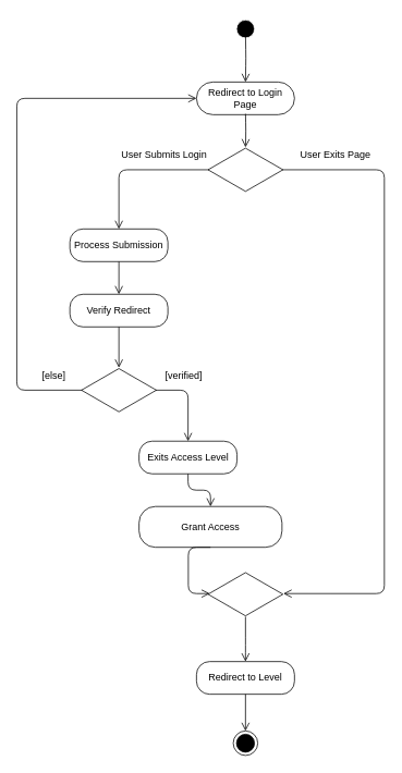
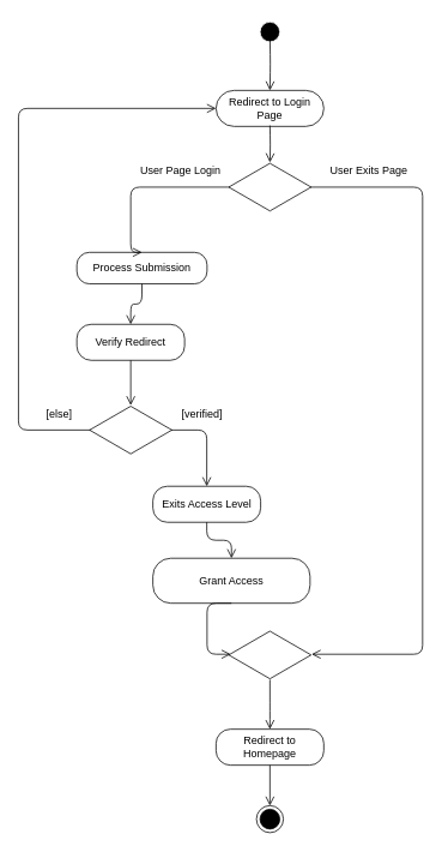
  <mxCell id="0" />
  <mxCell id="1" parent="0" />
  <mxCell id="2" value="" style="ellipse;html=1;shape=startState;fillColor=#000000;strokeColor=#FFFFFF;" vertex="1" parent="1"><mxGeometry x="285" y="20" width="30" height="30" as="geometry" /></mxCell>
- <mxCell id="3" value="Process Submission" style="rounded=1;whiteSpace=wrap;html=1;arcSize=40;" vertex="1" parent="1"><mxGeometry x="84.99" y="280" width="120" height="40" as="geometry" /></mxCell>
+ <mxCell id="3" value="Process Submission" style="rounded=1;whiteSpace=wrap;html=1;arcSize=40;" vertex="1" parent="1"><mxGeometry x="84.99" y="280" width="145" height="35" as="geometry" /></mxCell>
  <mxCell id="4" value="" style="edgeStyle=orthogonalEdgeStyle;html=1;verticalAlign=bottom;endArrow=open;endSize=8;" edge="1" source="3" parent="1" target="5"><mxGeometry relative="1" as="geometry"><mxPoint x="144.99" y="380" as="targetPoint" /></mxGeometry></mxCell>
  <mxCell id="5" value="Verify Redirect" style="rounded=1;whiteSpace=wrap;html=1;arcSize=40;" vertex="1" parent="1"><mxGeometry x="84.99" y="360" width="120" height="40" as="geometry" /></mxCell>
  <mxCell id="6" value="" style="html=1;verticalAlign=bottom;endArrow=open;endSize=8;strokeColor=#000000;" edge="1" source="5" parent="1" target="9"><mxGeometry relative="1" as="geometry"><mxPoint x="144.99" y="470" as="targetPoint" /></mxGeometry></mxCell>
  <mxCell id="7" value="Exits Access Level" style="rounded=1;whiteSpace=wrap;html=1;arcSize=40;" vertex="1" parent="1"><mxGeometry x="169.67" y="540" width="120" height="40" as="geometry" /></mxCell>
  <mxCell id="8" value="" style="edgeStyle=orthogonalEdgeStyle;html=1;verticalAlign=bottom;endArrow=open;endSize=8;" edge="1" source="7" parent="1" target="12"><mxGeometry relative="1" as="geometry"><mxPoint x="219.67" y="640" as="targetPoint" /></mxGeometry></mxCell>
  <mxCell id="9" value="" style="html=1;whiteSpace=wrap;aspect=fixed;shape=isoRectangle;" vertex="1" parent="1"><mxGeometry x="99.16" y="450" width="91.67" height="55" as="geometry" /></mxCell>
  <mxCell id="10" value="[verified]" style="text;html=1;align=center;verticalAlign=middle;resizable=0;points=[];autosize=1;" vertex="1" parent="1"><mxGeometry x="194.16" y="450" width="60" height="20" as="geometry" /></mxCell>
  <mxCell id="11" value="[else]" style="text;html=1;align=center;verticalAlign=middle;resizable=0;points=[];autosize=1;" vertex="1" parent="1"><mxGeometry x="44.99" y="450" width="40" height="20" as="geometry" /></mxCell>
  <mxCell id="12" value="Grant Access" style="rounded=1;whiteSpace=wrap;html=1;arcSize=40;" vertex="1" parent="1"><mxGeometry x="169.67" y="620" width="175" height="50" as="geometry" /></mxCell>
- <mxCell id="13" value="Redirect to Level" style="rounded=1;whiteSpace=wrap;html=1;arcSize=40;" vertex="1" parent="1"><mxGeometry x="239.99" y="810" width="120" height="40" as="geometry" /></mxCell>
+ <mxCell id="13" value="Redirect to Homepage" style="rounded=1;whiteSpace=wrap;html=1;arcSize=40;" vertex="1" parent="1"><mxGeometry x="239.99" y="810" width="120" height="40" as="geometry" /></mxCell>
  <mxCell id="14" value="" style="edgeStyle=orthogonalEdgeStyle;html=1;verticalAlign=bottom;endArrow=open;endSize=8;" edge="1" source="13" parent="1" target="15"><mxGeometry relative="1" as="geometry"><mxPoint x="299.99" y="910" as="targetPoint" /></mxGeometry></mxCell>
  <mxCell id="15" value="" style="ellipse;html=1;shape=endState;fillColor=#000000;" vertex="1" parent="1"><mxGeometry x="284.99" y="895" width="30" height="30" as="geometry" /></mxCell>
  <mxCell id="16" value="Redirect to Login Page" style="rounded=1;whiteSpace=wrap;html=1;arcSize=50;" vertex="1" parent="1"><mxGeometry x="240" y="100" width="120" height="40" as="geometry" /></mxCell>
  <mxCell id="17" value="" style="edgeStyle=orthogonalEdgeStyle;html=1;verticalAlign=bottom;endArrow=open;endSize=8;entryX=0.5;entryY=0;entryDx=0;entryDy=0;entryPerimeter=0;" edge="1" parent="1" target="18"><mxGeometry relative="1" as="geometry"><mxPoint x="300" y="199" as="targetPoint" /><mxPoint x="300" y="139" as="sourcePoint" /></mxGeometry></mxCell>
  <mxCell id="18" value="" style="html=1;whiteSpace=wrap;aspect=fixed;shape=isoRectangle;" vertex="1" parent="1"><mxGeometry x="254.17" y="180" width="91.67" height="55" as="geometry" /></mxCell>
  <mxCell id="19" value="" style="html=1;verticalAlign=bottom;endArrow=open;endSize=8;strokeColor=#000000;exitX=0.009;exitY=0.5;exitDx=0;exitDy=0;exitPerimeter=0;edgeStyle=orthogonalEdgeStyle;entryX=0.5;entryY=0;entryDx=0;entryDy=0;" edge="1" parent="1" source="18" target="3"><mxGeometry relative="1" as="geometry"><mxPoint x="-15.037" y="318.025" as="targetPoint" /><mxPoint x="130" y="240" as="sourcePoint" /><Array as="points"><mxPoint x="145" y="208" /></Array></mxGeometry></mxCell>
- <mxCell id="20" value="User Submits Login" style="text;html=1;align=center;verticalAlign=middle;resizable=0;points=[];autosize=1;" vertex="1" parent="1"><mxGeometry x="140" y="180" width="120" height="20" as="geometry" /></mxCell>
+ <mxCell id="20" value="User Page Login" style="text;html=1;align=center;verticalAlign=middle;resizable=0;points=[];autosize=1;" vertex="1" parent="1"><mxGeometry x="140" y="180" width="120" height="20" as="geometry" /></mxCell>
  <mxCell id="21" value="" style="html=1;verticalAlign=bottom;endArrow=open;endSize=8;strokeColor=#000000;exitX=0.991;exitY=0.5;exitDx=0;exitDy=0;exitPerimeter=0;edgeStyle=orthogonalEdgeStyle;entryX=1.006;entryY=0.485;entryDx=0;entryDy=0;entryPerimeter=0;" edge="1" parent="1" source="18" target="28"><mxGeometry relative="1" as="geometry"><mxPoint x="330" y="755" as="targetPoint" /><mxPoint x="490" y="300" as="sourcePoint" /><Array as="points"><mxPoint x="470" y="207" /><mxPoint x="470" y="727" /></Array></mxGeometry></mxCell>
  <mxCell id="22" value="" style="html=1;verticalAlign=bottom;endArrow=open;endSize=8;strokeColor=#000000;exitX=0.5;exitY=1;exitDx=0;exitDy=0;edgeStyle=orthogonalEdgeStyle;entryX=0.024;entryY=0.485;entryDx=0;entryDy=0;entryPerimeter=0;" edge="1" parent="1" source="12" target="28"><mxGeometry relative="1" as="geometry"><mxPoint x="210" y="760" as="targetPoint" /><mxPoint x="9.99" y="820" as="sourcePoint" /><Array as="points"><mxPoint x="230" y="727" /></Array></mxGeometry></mxCell>
  <mxCell id="23" value="" style="edgeStyle=orthogonalEdgeStyle;html=1;verticalAlign=bottom;endArrow=open;endSize=8;entryX=0.5;entryY=0;entryDx=0;entryDy=0;" edge="1" parent="1" target="13"><mxGeometry relative="1" as="geometry"><mxPoint x="109.99" y="870" as="targetPoint" /><mxPoint x="299.99" y="755" as="sourcePoint" /><Array as="points"><mxPoint x="299.99" y="790" /><mxPoint x="299.99" y="790" /></Array></mxGeometry></mxCell>
  <mxCell id="24" value="" style="edgeStyle=orthogonalEdgeStyle;html=1;verticalAlign=bottom;endArrow=open;endSize=8;entryX=0.5;entryY=0;entryDx=0;entryDy=0;" edge="1" parent="1" target="16"><mxGeometry relative="1" as="geometry"><mxPoint x="440" y="80" as="targetPoint" /><mxPoint x="300" y="40" as="sourcePoint" /></mxGeometry></mxCell>
  <mxCell id="25" value="User Exits Page" style="text;html=1;align=center;verticalAlign=middle;resizable=0;points=[];autosize=1;" vertex="1" parent="1"><mxGeometry x="360" y="180" width="100" height="20" as="geometry" /></mxCell>
  <mxCell id="26" value="" style="html=1;verticalAlign=bottom;endArrow=open;endSize=8;strokeColor=#000000;exitX=0.991;exitY=0.5;exitDx=0;exitDy=0;exitPerimeter=0;edgeStyle=orthogonalEdgeStyle;entryX=0.5;entryY=0;entryDx=0;entryDy=0;" edge="1" parent="1" source="9" target="7"><mxGeometry relative="1" as="geometry"><mxPoint x="209.995" y="572.5" as="targetPoint" /><mxPoint x="319.99" y="420" as="sourcePoint" /><Array as="points"><mxPoint x="230" y="478" /></Array></mxGeometry></mxCell>
  <mxCell id="27" value="" style="html=1;verticalAlign=bottom;endArrow=open;endSize=8;strokeColor=#000000;exitX=0.009;exitY=0.5;exitDx=0;exitDy=0;exitPerimeter=0;edgeStyle=orthogonalEdgeStyle;entryX=0;entryY=0.5;entryDx=0;entryDy=0;" edge="1" parent="1" source="9" target="16"><mxGeometry relative="1" as="geometry"><mxPoint x="-189.995" y="802.5" as="targetPoint" /><mxPoint x="-80" y="650" as="sourcePoint" /><Array as="points"><mxPoint x="20" y="478" /><mxPoint x="20" y="120" /></Array></mxGeometry></mxCell>
  <mxCell id="28" value="" style="html=1;whiteSpace=wrap;aspect=fixed;shape=isoRectangle;" vertex="1" parent="1"><mxGeometry x="254.15" y="700" width="91.67" height="55" as="geometry" /></mxCell>
